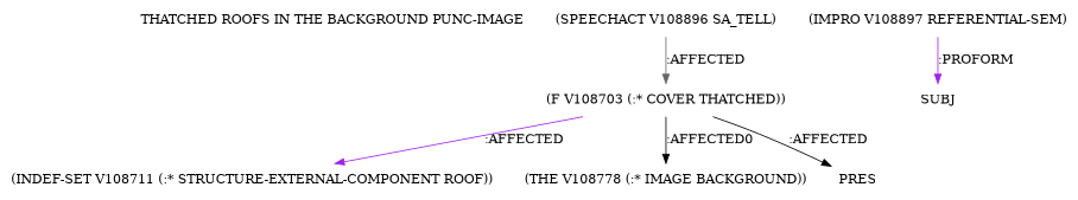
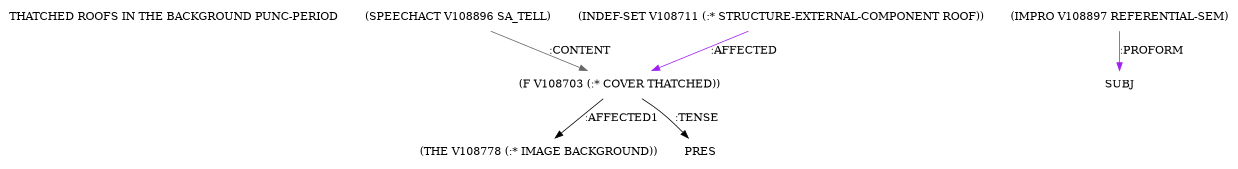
  digraph {
    node [shape=none]
    edge [color=purple]
-   "THATCHED ROOFS IN THE BACKGROUND PUNC-PERIOD" [label="THATCHED ROOFS IN THE BACKGROUND PUNC-IMAGE"]
+   "THATCHED ROOFS IN THE BACKGROUND PUNC-PERIOD"
    n2 [label="(SPEECHACT V108896 SA_TELL)"]
    n3 [label="(F V108703 (:* COVER THATCHED))"]
    n4 [label="(INDEF-SET V108711 (:* STRUCTURE-EXTERNAL-COMPONENT ROOF))"]
    n5 [label="(THE V108778 (:* IMAGE BACKGROUND))"]
    n6 [label=PRES]
    n7 [label="(IMPRO V108897 REFERENTIAL-SEM)"]
    n8 [label=SUBJ]
-   n2 -> n3 [color=gray40 label=":AFFECTED"]
-   n3 -> n4 [label=":AFFECTED"]
-   n3 -> n5 [color=black label=":AFFECTED0"]
-   n3 -> n6 [color=black label=":AFFECTED"]
+   n2 -> n3 [color=gray40 label=":CONTENT"]
+   n4 -> n3 [label=":AFFECTED"]
+   n3 -> n5 [color=black label=":AFFECTED1"]
+   n3 -> n6 [color=black label=":TENSE"]
    n7 -> n8 [label=":PROFORM"]
  }
